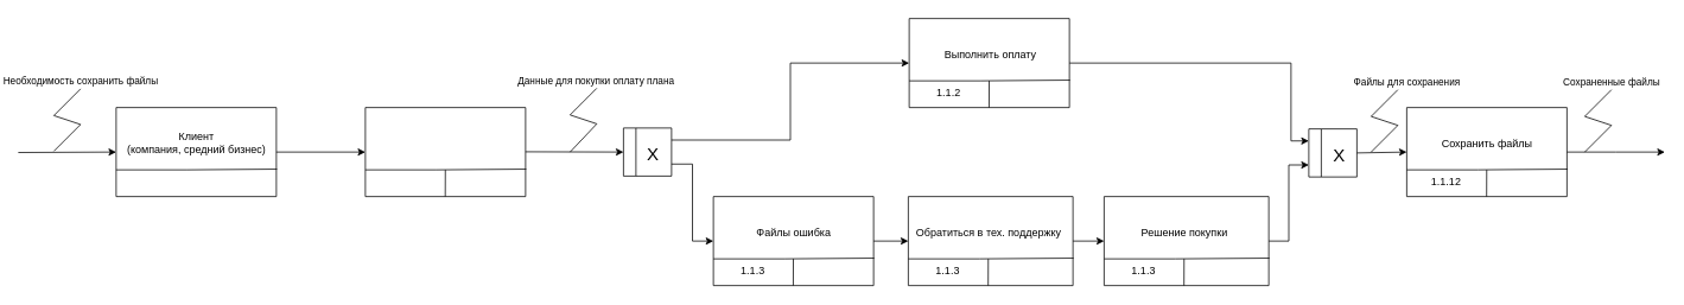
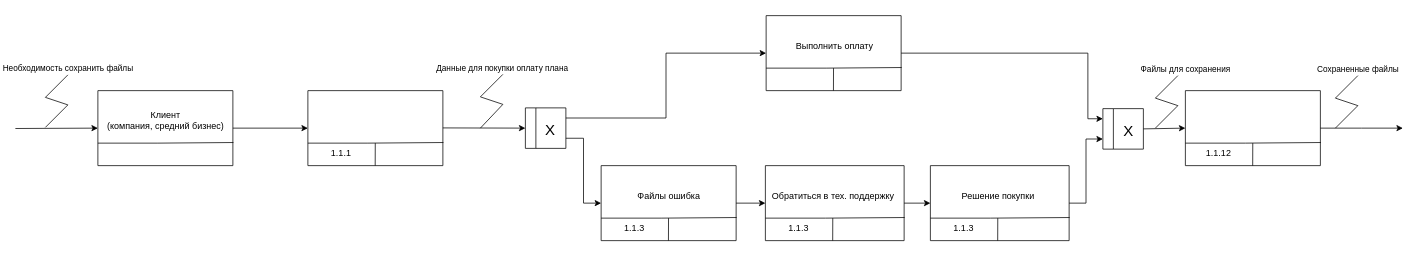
  <mxCell id="0" />
  <mxCell id="1" parent="0" />
  <mxCell id="2" value="" style="endArrow=classic;html=1;rounded=0;entryX=0;entryY=0.5;entryDx=0;entryDy=0;" parent="1" target="3" edge="1"><mxGeometry width="50" height="50" relative="1" as="geometry"><mxPoint x="310" y="170" as="sourcePoint" /><mxPoint x="410" y="170" as="targetPoint" /></mxGeometry></mxCell>
  <mxCell id="3" value="" style="swimlane;startSize=0;" parent="1" vertex="1"><mxGeometry x="410" y="120" width="180" height="100" as="geometry" /></mxCell>
  <mxCell id="4" value="" style="endArrow=none;html=1;rounded=0;exitX=0.31;exitY=0.998;exitDx=0;exitDy=0;exitPerimeter=0;" parent="3" edge="1"><mxGeometry width="50" height="50" relative="1" as="geometry"><mxPoint x="89.76" y="100.0" as="sourcePoint" /><mxPoint x="89.86" y="70" as="targetPoint" /></mxGeometry></mxCell>
  <mxCell id="5" value="" style="endArrow=none;html=1;rounded=0;entryX=1.004;entryY=0.692;entryDx=0;entryDy=0;exitX=0;exitY=0.75;exitDx=0;exitDy=0;elbow=vertical;entryPerimeter=0;" parent="3" target="3" edge="1"><mxGeometry width="50" height="50" relative="1" as="geometry"><mxPoint y="70" as="sourcePoint" /><mxPoint x="160" y="70" as="targetPoint" /><Array as="points"><mxPoint x="80" y="70" /></Array></mxGeometry></mxCell>
+ <mxCell id="6" value="1.1.1" style="text;html=1;align=center;verticalAlign=middle;resizable=0;points=[];autosize=1;strokeColor=none;fillColor=none;" parent="3" vertex="1"><mxGeometry x="21" y="71" width="45" height="26" as="geometry" /></mxCell>
  <mxCell id="7" value="Данные для покупки оплату плана" style="edgeLabel;html=1;align=center;verticalAlign=middle;resizable=0;points=[];" parent="1" connectable="0" vertex="1"><mxGeometry x="668.749" y="89.995" as="geometry" /></mxCell>
  <mxCell id="8" value="" style="endArrow=none;html=1;rounded=0;" parent="1" edge="1"><mxGeometry width="50" height="50" relative="1" as="geometry"><mxPoint x="640" y="170" as="sourcePoint" /><mxPoint x="670" y="138.33" as="targetPoint" /></mxGeometry></mxCell>
  <mxCell id="9" value="" style="endArrow=none;html=1;rounded=0;" parent="1" edge="1"><mxGeometry width="50" height="50" relative="1" as="geometry"><mxPoint x="640" y="128.33" as="sourcePoint" /><mxPoint x="670" y="98.33" as="targetPoint" /></mxGeometry></mxCell>
  <mxCell id="10" value="" style="endArrow=none;html=1;rounded=0;" parent="1" edge="1"><mxGeometry width="50" height="50" relative="1" as="geometry"><mxPoint x="670" y="138.33" as="sourcePoint" /><mxPoint x="640" y="128.33" as="targetPoint" /></mxGeometry></mxCell>
  <mxCell id="11" value="" style="swimlane;horizontal=0;whiteSpace=wrap;html=1;startSize=14;" parent="1" vertex="1"><mxGeometry x="700" y="143" width="54" height="54" as="geometry" /></mxCell>
  <mxCell id="12" style="edgeStyle=orthogonalEdgeStyle;rounded=0;orthogonalLoop=1;jettySize=auto;html=1;entryX=0;entryY=0.5;entryDx=0;entryDy=0;exitX=1;exitY=0.25;exitDx=0;exitDy=0;" parent="1" source="11" target="16" edge="1"><mxGeometry relative="1" as="geometry"><mxPoint x="750" y="156" as="sourcePoint" /></mxGeometry></mxCell>
  <mxCell id="13" style="edgeStyle=orthogonalEdgeStyle;rounded=0;orthogonalLoop=1;jettySize=auto;html=1;entryX=0;entryY=0.5;entryDx=0;entryDy=0;exitX=1;exitY=0.75;exitDx=0;exitDy=0;" parent="1" source="11" target="23" edge="1"><mxGeometry relative="1" as="geometry" /></mxCell>
  <mxCell id="14" value="&lt;span style=&quot;font-size: 20px;&quot;&gt;X&lt;/span&gt;" style="text;html=1;align=center;verticalAlign=middle;resizable=0;points=[];autosize=1;strokeColor=none;fillColor=none;" parent="1" vertex="1"><mxGeometry x="717" y="153" width="31" height="36" as="geometry" /></mxCell>
  <mxCell id="15" value="" style="endArrow=classic;html=1;rounded=0;entryX=0;entryY=0.5;entryDx=0;entryDy=0;" parent="1" target="11" edge="1"><mxGeometry width="50" height="50" relative="1" as="geometry"><mxPoint x="590" y="169.71" as="sourcePoint" /><mxPoint x="695" y="170.14" as="targetPoint" /></mxGeometry></mxCell>
  <mxCell id="16" value="" style="swimlane;startSize=0;" parent="1" vertex="1"><mxGeometry x="1021" y="20" width="180" height="100" as="geometry" /></mxCell>
  <mxCell id="17" value="" style="endArrow=none;html=1;rounded=0;exitX=0.31;exitY=0.998;exitDx=0;exitDy=0;exitPerimeter=0;" parent="16" edge="1"><mxGeometry width="50" height="50" relative="1" as="geometry"><mxPoint x="89.76" y="100.0" as="sourcePoint" /><mxPoint x="89.86" y="70" as="targetPoint" /></mxGeometry></mxCell>
  <mxCell id="18" value="" style="endArrow=none;html=1;rounded=0;entryX=1.004;entryY=0.692;entryDx=0;entryDy=0;exitX=0;exitY=0.75;exitDx=0;exitDy=0;elbow=vertical;entryPerimeter=0;" parent="16" target="16" edge="1"><mxGeometry width="50" height="50" relative="1" as="geometry"><mxPoint y="70" as="sourcePoint" /><mxPoint x="160" y="70" as="targetPoint" /><Array as="points"><mxPoint x="80" y="70" /></Array></mxGeometry></mxCell>
- <mxCell id="19" value="1.1.2" style="text;html=1;align=center;verticalAlign=middle;resizable=0;points=[];autosize=1;strokeColor=none;fillColor=none;" parent="16" vertex="1"><mxGeometry x="19" y="69" width="50" height="30" as="geometry" /></mxCell>
  <mxCell id="20" value="Выполнить оплату" style="text;html=1;align=center;verticalAlign=middle;resizable=0;points=[];autosize=1;strokeColor=none;fillColor=none;" parent="16" vertex="1"><mxGeometry x="30" y="28" width="121" height="26" as="geometry" /></mxCell>
  <mxCell id="21" style="edgeStyle=orthogonalEdgeStyle;rounded=0;orthogonalLoop=1;jettySize=auto;html=1;entryX=0;entryY=0.75;entryDx=0;entryDy=0;exitX=1;exitY=0.5;exitDx=0;exitDy=0;" parent="1" source="41" target="28" edge="1"><mxGeometry relative="1" as="geometry" /></mxCell>
  <mxCell id="22" style="edgeStyle=orthogonalEdgeStyle;rounded=0;orthogonalLoop=1;jettySize=auto;html=1;entryX=0;entryY=0.5;entryDx=0;entryDy=0;exitX=1;exitY=0.5;exitDx=0;exitDy=0;" parent="1" source="23" target="46" edge="1"><mxGeometry relative="1" as="geometry" /></mxCell>
  <mxCell id="23" value="" style="swimlane;startSize=0;" parent="1" vertex="1"><mxGeometry x="801" y="220" width="180" height="100" as="geometry" /></mxCell>
  <mxCell id="24" value="" style="endArrow=none;html=1;rounded=0;exitX=0.31;exitY=0.998;exitDx=0;exitDy=0;exitPerimeter=0;" parent="23" edge="1"><mxGeometry width="50" height="50" relative="1" as="geometry"><mxPoint x="89.76" y="100.0" as="sourcePoint" /><mxPoint x="89.86" y="70" as="targetPoint" /></mxGeometry></mxCell>
  <mxCell id="25" value="" style="endArrow=none;html=1;rounded=0;entryX=1.004;entryY=0.692;entryDx=0;entryDy=0;exitX=0;exitY=0.75;exitDx=0;exitDy=0;elbow=vertical;entryPerimeter=0;" parent="23" target="23" edge="1"><mxGeometry width="50" height="50" relative="1" as="geometry"><mxPoint y="70" as="sourcePoint" /><mxPoint x="160" y="70" as="targetPoint" /><Array as="points"><mxPoint x="80" y="70" /></Array></mxGeometry></mxCell>
  <mxCell id="26" value="1.1.3" style="text;html=1;align=center;verticalAlign=middle;resizable=0;points=[];autosize=1;strokeColor=none;fillColor=none;" parent="23" vertex="1"><mxGeometry x="19" y="69" width="50" height="30" as="geometry" /></mxCell>
  <mxCell id="27" value="Файлы ошибка" style="text;html=1;align=center;verticalAlign=middle;resizable=0;points=[];autosize=1;strokeColor=none;fillColor=none;" parent="23" vertex="1"><mxGeometry x="32" y="28" width="116" height="26" as="geometry" /></mxCell>
  <mxCell id="28" value="" style="swimlane;horizontal=0;whiteSpace=wrap;html=1;startSize=14;" parent="1" vertex="1"><mxGeometry x="1470" y="144" width="54" height="54" as="geometry" /></mxCell>
  <mxCell id="29" value="&lt;span style=&quot;font-size: 20px;&quot;&gt;X&lt;/span&gt;" style="text;html=1;align=center;verticalAlign=middle;resizable=0;points=[];autosize=1;strokeColor=none;fillColor=none;" parent="28" vertex="1"><mxGeometry x="18" y="11" width="31" height="36" as="geometry" /></mxCell>
  <mxCell id="30" style="edgeStyle=orthogonalEdgeStyle;rounded=0;orthogonalLoop=1;jettySize=auto;html=1;entryX=0;entryY=0.25;entryDx=0;entryDy=0;exitX=1;exitY=0.5;exitDx=0;exitDy=0;" parent="1" source="16" target="28" edge="1"><mxGeometry relative="1" as="geometry"><mxPoint x="1050" y="70" as="sourcePoint" /><Array as="points"><mxPoint x="1450" y="70" /><mxPoint x="1450" y="158" /></Array></mxGeometry></mxCell>
  <mxCell id="31" value="" style="swimlane;startSize=0;" parent="1" vertex="1"><mxGeometry x="130" y="120" width="180" height="100" as="geometry" /></mxCell>
  <mxCell id="32" value="" style="endArrow=none;html=1;rounded=0;entryX=1.004;entryY=0.692;entryDx=0;entryDy=0;exitX=0;exitY=0.75;exitDx=0;exitDy=0;elbow=vertical;entryPerimeter=0;" parent="31" target="31" edge="1"><mxGeometry width="50" height="50" relative="1" as="geometry"><mxPoint y="70" as="sourcePoint" /><mxPoint x="160" y="70" as="targetPoint" /><Array as="points"><mxPoint x="80" y="70" /></Array></mxGeometry></mxCell>
  <mxCell id="33" value="Клиент&lt;div&gt;(компания, средний бизнес)&lt;/div&gt;" style="text;html=1;align=center;verticalAlign=middle;resizable=0;points=[];autosize=1;strokeColor=none;fillColor=none;" parent="31" vertex="1"><mxGeometry x="3" y="19" width="174" height="41" as="geometry" /></mxCell>
  <mxCell id="34" value="" style="endArrow=classic;html=1;rounded=0;entryX=0;entryY=0.5;entryDx=0;entryDy=0;exitX=1;exitY=0.5;exitDx=0;exitDy=0;" parent="1" source="28" target="36" edge="1"><mxGeometry width="50" height="50" relative="1" as="geometry"><mxPoint x="1360" y="169.71" as="sourcePoint" /><mxPoint x="1710" y="170" as="targetPoint" /></mxGeometry></mxCell>
  <mxCell id="35" style="edgeStyle=orthogonalEdgeStyle;rounded=0;orthogonalLoop=1;jettySize=auto;html=1;exitX=1;exitY=0.5;exitDx=0;exitDy=0;" parent="1" source="36" edge="1"><mxGeometry relative="1" as="geometry"><mxPoint x="1870" y="170" as="targetPoint" /></mxGeometry></mxCell>
  <mxCell id="36" value="" style="swimlane;startSize=0;" parent="1" vertex="1"><mxGeometry x="1580" y="120" width="180" height="100" as="geometry" /></mxCell>
  <mxCell id="37" value="" style="endArrow=none;html=1;rounded=0;exitX=0.31;exitY=0.998;exitDx=0;exitDy=0;exitPerimeter=0;" parent="36" edge="1"><mxGeometry width="50" height="50" relative="1" as="geometry"><mxPoint x="89.76" y="100.0" as="sourcePoint" /><mxPoint x="89.86" y="70" as="targetPoint" /></mxGeometry></mxCell>
  <mxCell id="38" value="" style="endArrow=none;html=1;rounded=0;entryX=1.004;entryY=0.692;entryDx=0;entryDy=0;exitX=0;exitY=0.75;exitDx=0;exitDy=0;elbow=vertical;entryPerimeter=0;" parent="36" target="36" edge="1"><mxGeometry width="50" height="50" relative="1" as="geometry"><mxPoint y="70" as="sourcePoint" /><mxPoint x="160" y="70" as="targetPoint" /><Array as="points"><mxPoint x="80" y="70" /></Array></mxGeometry></mxCell>
  <mxCell id="39" value="1.1.12" style="text;html=1;align=center;verticalAlign=middle;resizable=0;points=[];autosize=1;strokeColor=none;fillColor=none;" parent="36" vertex="1"><mxGeometry x="14" y="69" width="60" height="30" as="geometry" /></mxCell>
- <mxCell id="40" value="Сохранить файлы" style="text;html=1;align=center;verticalAlign=middle;resizable=0;points=[];autosize=1;strokeColor=none;fillColor=none;" parent="36" vertex="1"><mxGeometry x="25" y="26" width="130" height="30" as="geometry" /></mxCell>
  <mxCell id="41" value="" style="swimlane;startSize=0;" parent="1" vertex="1"><mxGeometry x="1240" y="220" width="185" height="100" as="geometry" /></mxCell>
  <mxCell id="42" value="" style="endArrow=none;html=1;rounded=0;exitX=0.31;exitY=0.998;exitDx=0;exitDy=0;exitPerimeter=0;" parent="41" edge="1"><mxGeometry width="50" height="50" relative="1" as="geometry"><mxPoint x="89.76" y="100.0" as="sourcePoint" /><mxPoint x="89.86" y="70" as="targetPoint" /></mxGeometry></mxCell>
  <mxCell id="43" value="" style="endArrow=none;html=1;rounded=0;entryX=1.004;entryY=0.692;entryDx=0;entryDy=0;exitX=0;exitY=0.75;exitDx=0;exitDy=0;elbow=vertical;entryPerimeter=0;" parent="41" target="41" edge="1"><mxGeometry width="50" height="50" relative="1" as="geometry"><mxPoint y="70" as="sourcePoint" /><mxPoint x="160" y="70" as="targetPoint" /><Array as="points"><mxPoint x="80" y="70" /></Array></mxGeometry></mxCell>
  <mxCell id="44" value="1.1.3" style="text;html=1;align=center;verticalAlign=middle;resizable=0;points=[];autosize=1;strokeColor=none;fillColor=none;" parent="41" vertex="1"><mxGeometry x="19" y="69" width="50" height="30" as="geometry" /></mxCell>
  <mxCell id="45" value="Решение покупки" style="text;html=1;align=center;verticalAlign=middle;resizable=0;points=[];autosize=1;strokeColor=none;fillColor=none;" parent="41" vertex="1"><mxGeometry x="25" y="26" width="130" height="30" as="geometry" /></mxCell>
  <mxCell id="46" value="" style="swimlane;startSize=0;" parent="1" vertex="1"><mxGeometry x="1020" y="220" width="185" height="100" as="geometry" /></mxCell>
  <mxCell id="47" value="" style="endArrow=none;html=1;rounded=0;exitX=0.31;exitY=0.998;exitDx=0;exitDy=0;exitPerimeter=0;" parent="46" edge="1"><mxGeometry width="50" height="50" relative="1" as="geometry"><mxPoint x="89.76" y="100.0" as="sourcePoint" /><mxPoint x="89.86" y="70" as="targetPoint" /></mxGeometry></mxCell>
  <mxCell id="48" value="" style="endArrow=none;html=1;rounded=0;entryX=1.004;entryY=0.692;entryDx=0;entryDy=0;exitX=0;exitY=0.75;exitDx=0;exitDy=0;elbow=vertical;entryPerimeter=0;" parent="46" target="46" edge="1"><mxGeometry width="50" height="50" relative="1" as="geometry"><mxPoint y="70" as="sourcePoint" /><mxPoint x="160" y="70" as="targetPoint" /><Array as="points"><mxPoint x="80" y="70" /></Array></mxGeometry></mxCell>
  <mxCell id="49" value="1.1.3" style="text;html=1;align=center;verticalAlign=middle;resizable=0;points=[];autosize=1;strokeColor=none;fillColor=none;" parent="46" vertex="1"><mxGeometry x="19" y="69" width="50" height="30" as="geometry" /></mxCell>
  <mxCell id="50" value="Обратиться в тех. поддержку" style="text;html=1;align=center;verticalAlign=middle;resizable=0;points=[];autosize=1;strokeColor=none;fillColor=none;" parent="46" vertex="1"><mxGeometry x="-5" y="26" width="190" height="30" as="geometry" /></mxCell>
  <mxCell id="51" style="edgeStyle=orthogonalEdgeStyle;rounded=0;orthogonalLoop=1;jettySize=auto;html=1;entryX=0;entryY=0.5;entryDx=0;entryDy=0;exitX=1;exitY=0.5;exitDx=0;exitDy=0;" parent="1" source="46" target="41" edge="1"><mxGeometry relative="1" as="geometry" /></mxCell>
  <mxCell id="52" value="" style="endArrow=classic;html=1;rounded=0;entryX=0;entryY=0.5;entryDx=0;entryDy=0;" parent="1" target="31" edge="1"><mxGeometry width="50" height="50" relative="1" as="geometry"><mxPoint x="20" y="170.5" as="sourcePoint" /><mxPoint x="120" y="170.5" as="targetPoint" /></mxGeometry></mxCell>
  <mxCell id="53" value="" style="endArrow=none;html=1;rounded=0;" parent="1" edge="1"><mxGeometry width="50" height="50" relative="1" as="geometry"><mxPoint x="60" y="169" as="sourcePoint" /><mxPoint x="90" y="139" as="targetPoint" /></mxGeometry></mxCell>
  <mxCell id="54" value="" style="endArrow=none;html=1;rounded=0;" parent="1" edge="1"><mxGeometry width="50" height="50" relative="1" as="geometry"><mxPoint x="60" y="129" as="sourcePoint" /><mxPoint x="90" y="99" as="targetPoint" /></mxGeometry></mxCell>
  <mxCell id="55" value="Необходимость сохранить файлы" style="edgeLabel;html=1;align=center;verticalAlign=middle;resizable=0;points=[];" parent="54" connectable="0" vertex="1"><mxGeometry x="0.624" y="-1" relative="1" as="geometry"><mxPoint x="5" y="-16" as="offset" /></mxGeometry></mxCell>
  <mxCell id="56" value="Файлы для сохранения" style="edgeLabel;html=1;align=center;verticalAlign=middle;resizable=0;points=[];" parent="54" connectable="0" vertex="1"><mxGeometry x="0.624" y="-1" relative="1" as="geometry"><mxPoint x="1495" y="-15" as="offset" /></mxGeometry></mxCell>
  <mxCell id="57" value="" style="endArrow=none;html=1;rounded=0;" parent="1" edge="1"><mxGeometry width="50" height="50" relative="1" as="geometry"><mxPoint x="90" y="139" as="sourcePoint" /><mxPoint x="60" y="129" as="targetPoint" /></mxGeometry></mxCell>
  <mxCell id="58" value="Сохраненные файлы" style="edgeLabel;html=1;align=center;verticalAlign=middle;resizable=0;points=[];" parent="1" connectable="0" vertex="1"><mxGeometry x="1809.951" y="90.933" as="geometry" /></mxCell>
  <mxCell id="59" value="" style="group" vertex="1" connectable="0" parent="1"><mxGeometry x="1540" y="100" width="30" height="70" as="geometry" /></mxCell>
  <mxCell id="60" value="" style="endArrow=none;html=1;rounded=0;" parent="59" edge="1"><mxGeometry width="50" height="50" relative="1" as="geometry"><mxPoint y="70" as="sourcePoint" /><mxPoint x="30" y="40" as="targetPoint" /></mxGeometry></mxCell>
  <mxCell id="61" value="" style="endArrow=none;html=1;rounded=0;" parent="59" edge="1"><mxGeometry width="50" height="50" relative="1" as="geometry"><mxPoint y="30.0" as="sourcePoint" /><mxPoint x="30" as="targetPoint" /></mxGeometry></mxCell>
  <mxCell id="62" value="" style="endArrow=none;html=1;rounded=0;" parent="59" edge="1"><mxGeometry width="50" height="50" relative="1" as="geometry"><mxPoint x="30" y="40" as="sourcePoint" /><mxPoint y="30.0" as="targetPoint" /></mxGeometry></mxCell>
  <mxCell id="63" value="" style="group" vertex="1" connectable="0" parent="1"><mxGeometry x="1780" y="100" width="30" height="70" as="geometry" /></mxCell>
  <mxCell id="64" value="" style="endArrow=none;html=1;rounded=0;" edge="1" parent="63"><mxGeometry width="50" height="50" relative="1" as="geometry"><mxPoint y="70" as="sourcePoint" /><mxPoint x="30" y="40" as="targetPoint" /></mxGeometry></mxCell>
  <mxCell id="65" value="" style="endArrow=none;html=1;rounded=0;" edge="1" parent="63"><mxGeometry width="50" height="50" relative="1" as="geometry"><mxPoint y="30.0" as="sourcePoint" /><mxPoint x="30" as="targetPoint" /></mxGeometry></mxCell>
  <mxCell id="66" value="" style="endArrow=none;html=1;rounded=0;" edge="1" parent="63"><mxGeometry width="50" height="50" relative="1" as="geometry"><mxPoint x="30" y="40" as="sourcePoint" /><mxPoint y="30.0" as="targetPoint" /></mxGeometry></mxCell>
